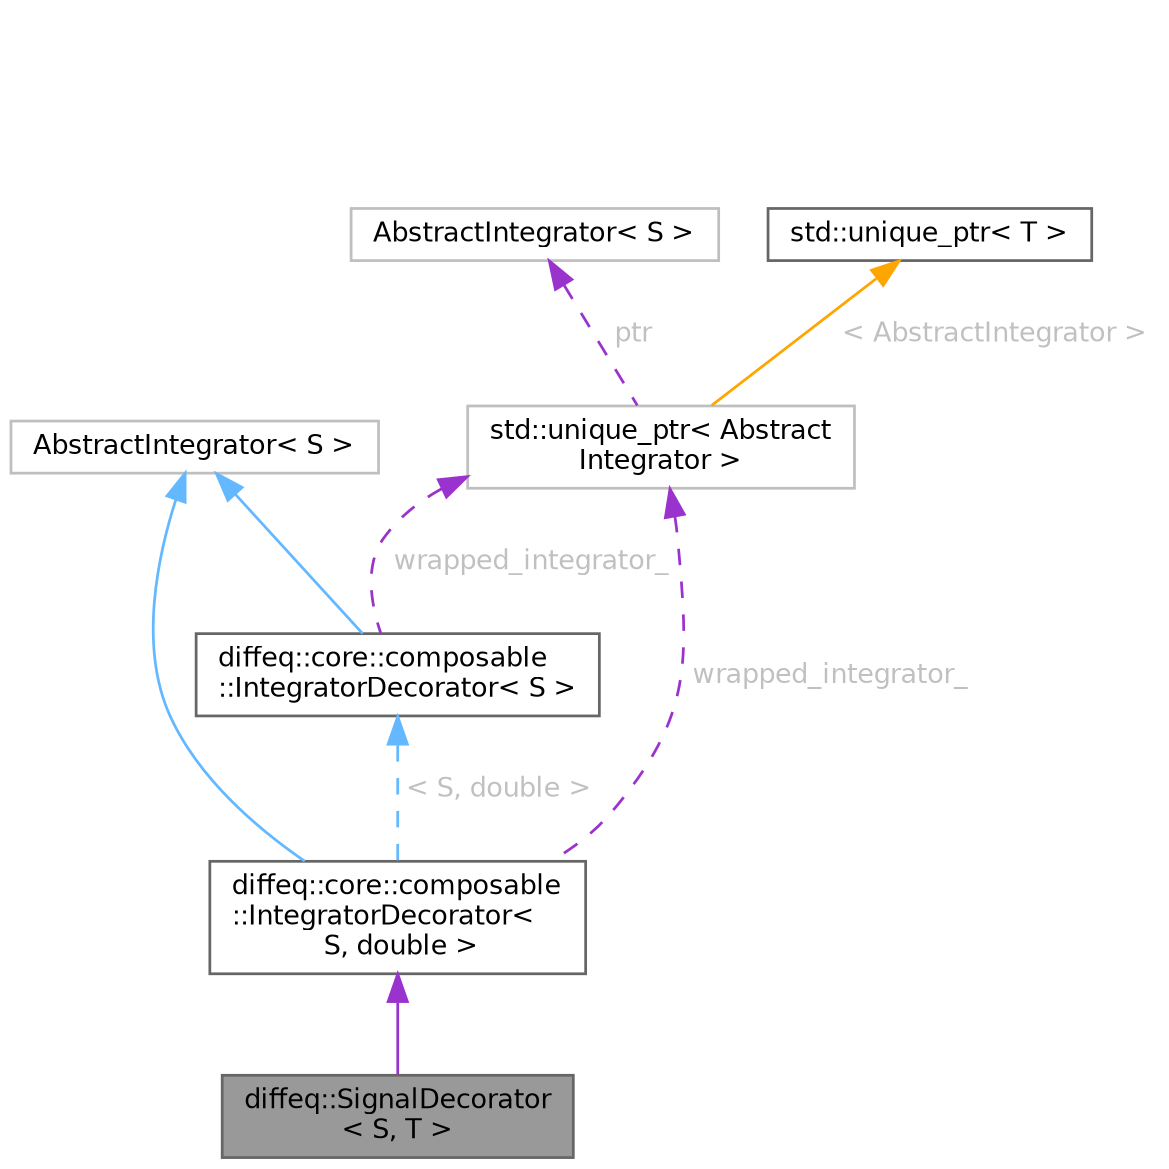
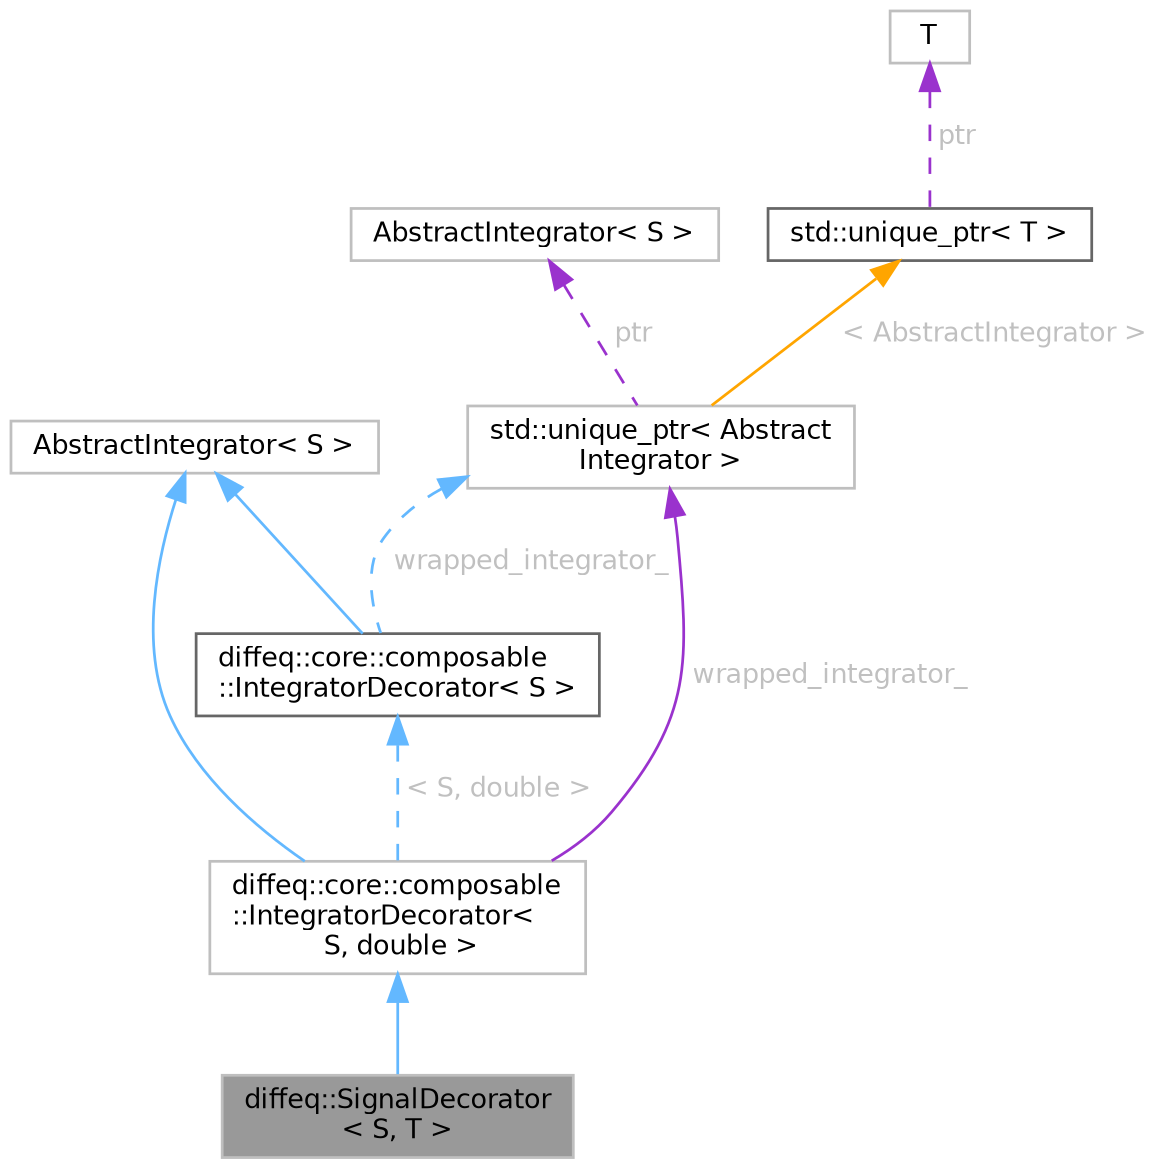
  digraph {
    rankdir=TB
    node [color=gray40 fillcolor=white fontname=Helvetica fontsize=10 shape=box style=filled]
    edge [color=steelblue1 dir=back fontname=Helvetica fontsize=10 labelfontname=Helvetica labelfontsize=10 style=dashed fontcolor=grey]
-   n1 [fillcolor=grey60 fontcolor=black height=0.2 label="diffeq::SignalDecorator\l\< S, T \>" width=0.4]
-   n2 [height=0.2 label="diffeq::core::composable\l::IntegratorDecorator\<\l S, double \>" width=0.4]
+   n1 [color=grey75 fillcolor=grey60 fontcolor=black height=0.2 label="diffeq::SignalDecorator\l\< S, T \>" width=0.4]
+   n2 [color=grey75 height=0.2 label="diffeq::core::composable\l::IntegratorDecorator\<\l S, double \>" width=0.4]
    n3 [color=grey75 height=0.2 label="AbstractIntegrator\< S \>" width=0.4]
    n4 [height=0.2 label="diffeq::core::composable\l::IntegratorDecorator\< S \>" width=0.4]
    n5 [color=grey75 height=0.2 label="std::unique_ptr\< Abstract\lIntegrator \>" width=0.4]
    n6 [color=grey75 height=0.2 label="AbstractIntegrator\< S \>" width=0.4]
    n7 [height=0.2 label="std::unique_ptr\< T \>" width=0.4]
-   n2 -> n1 [color=darkorchid3 style=solid fontcolor=""]
+   n8 [color=grey75 height=0.2 label=T width=0.4]
+   n2 -> n1 [style=solid fontcolor=""]
    n3 -> n2 [style=solid fontcolor=""]
    n3 -> n4 [style=solid fontcolor=""]
    n4 -> n2 [label=<<TABLE CELLBORDER="0" BORDER="0"><TR><TD VALIGN="top" ALIGN="LEFT" CELLPADDING="1" CELLSPACING="0">&lt; S, double &gt;</TD></TR> </TABLE>>]
-   n5 -> n2 [color=darkorchid3 label=<<TABLE CELLBORDER="0" BORDER="0"><TR><TD VALIGN="top" ALIGN="LEFT" CELLPADDING="1" CELLSPACING="0">wrapped_integrator_</TD></TR> </TABLE>>]
-   n5 -> n4 [color=darkorchid3 label=<<TABLE CELLBORDER="0" BORDER="0"><TR><TD VALIGN="top" ALIGN="LEFT" CELLPADDING="1" CELLSPACING="0">wrapped_integrator_</TD></TR> </TABLE>>]
+   n5 -> n2 [color=darkorchid3 label=<<TABLE CELLBORDER="0" BORDER="0"><TR><TD VALIGN="top" ALIGN="LEFT" CELLPADDING="1" CELLSPACING="0">wrapped_integrator_</TD></TR> </TABLE>> style=solid]
+   n5 -> n4 [label=<<TABLE CELLBORDER="0" BORDER="0"><TR><TD VALIGN="top" ALIGN="LEFT" CELLPADDING="1" CELLSPACING="0">wrapped_integrator_</TD></TR> </TABLE>>]
    n6 -> n5 [color=darkorchid3 label=<<TABLE CELLBORDER="0" BORDER="0"><TR><TD VALIGN="top" ALIGN="LEFT" CELLPADDING="1" CELLSPACING="0">ptr</TD></TR> </TABLE>>]
    n7 -> n5 [color=orange label=<<TABLE CELLBORDER="0" BORDER="0"><TR><TD VALIGN="top" ALIGN="LEFT" CELLPADDING="1" CELLSPACING="0">&lt; AbstractIntegrator &gt;</TD></TR> </TABLE>> style=solid]
+   n8 -> n7 [color=darkorchid3 label=<<TABLE CELLBORDER="0" BORDER="0"><TR><TD VALIGN="top" ALIGN="LEFT" CELLPADDING="1" CELLSPACING="0">ptr</TD></TR> </TABLE>>]
  }
